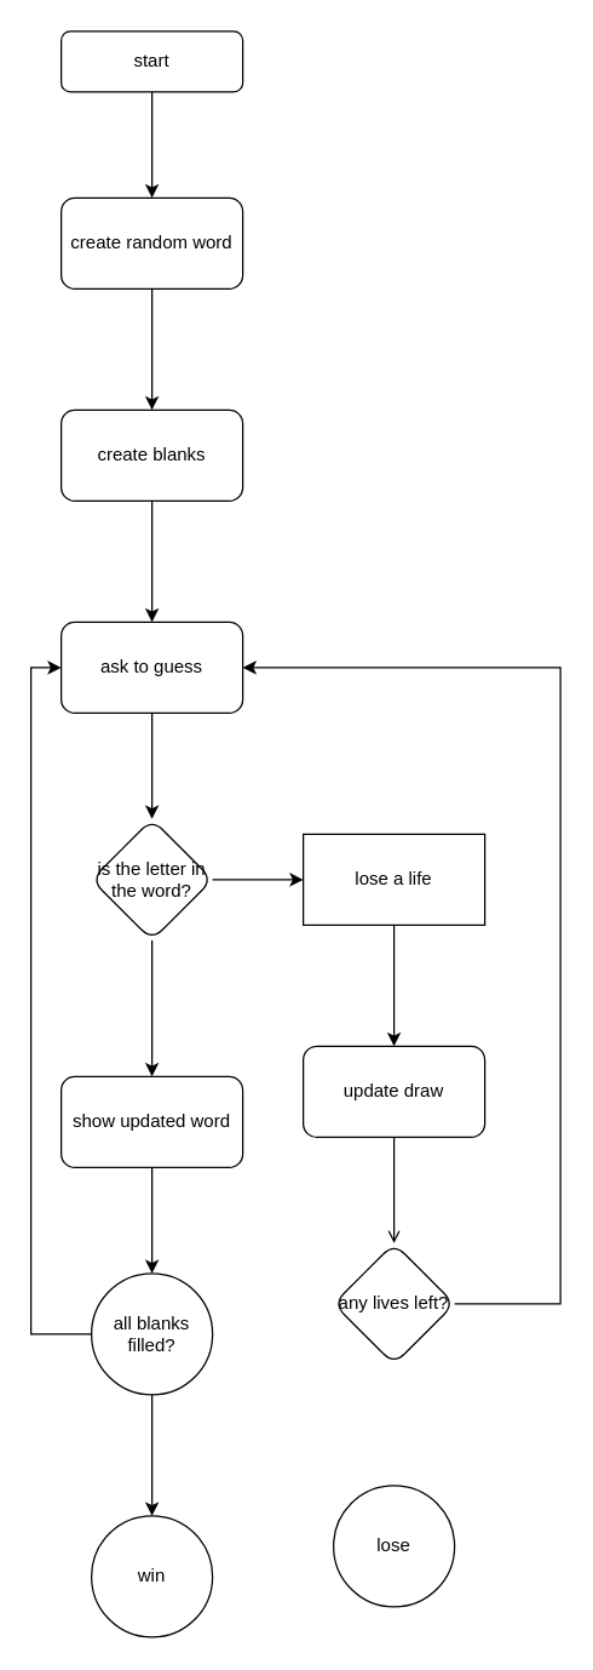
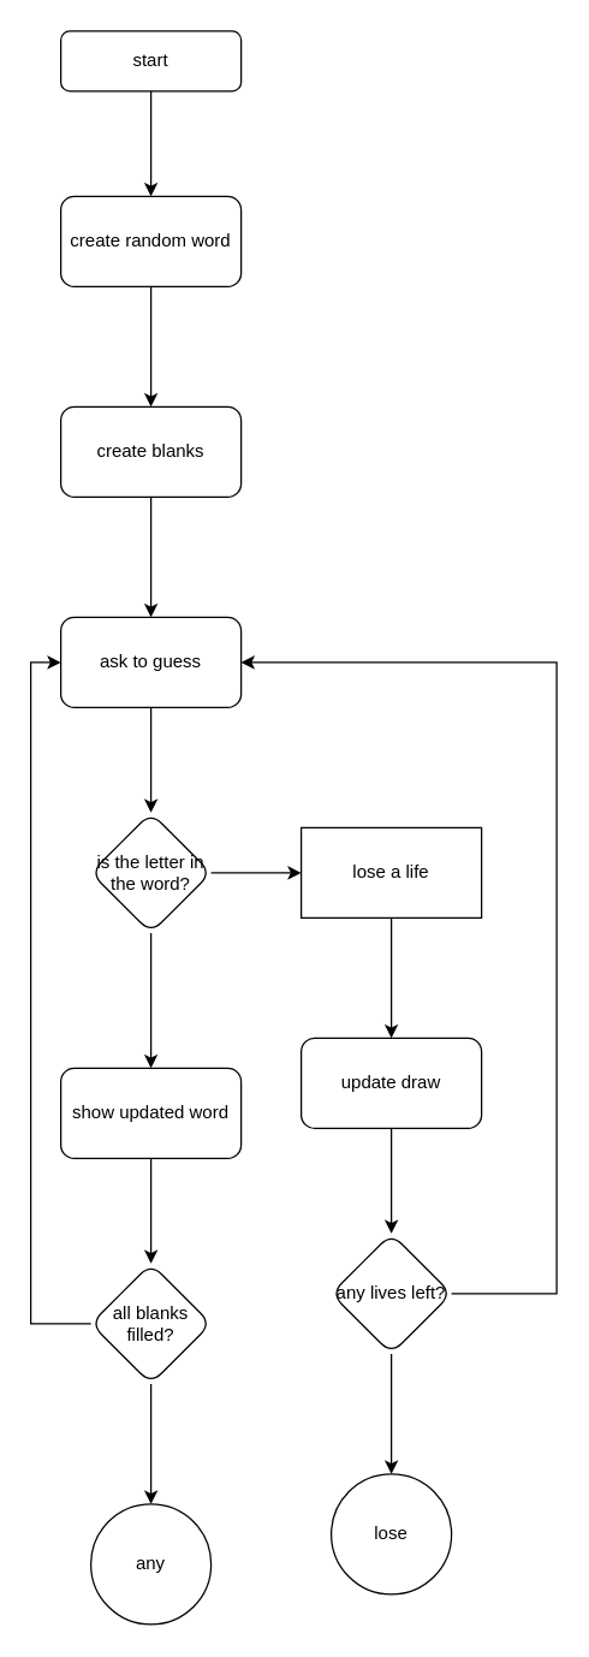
  <mxCell id="0" />
  <mxCell id="1" parent="0" />
  <mxCell id="2" value="" style="edgeStyle=orthogonalEdgeStyle;rounded=0;orthogonalLoop=1;jettySize=auto;html=1;" parent="1" source="3" target="5" edge="1"><mxGeometry relative="1" as="geometry" /></mxCell>
  <mxCell id="3" value="start" style="rounded=1;whiteSpace=wrap;html=1;fontSize=12;glass=0;strokeWidth=1;shadow=0;" parent="1" vertex="1"><mxGeometry x="40" y="20" width="120" height="40" as="geometry" /></mxCell>
  <mxCell id="4" value="" style="edgeStyle=orthogonalEdgeStyle;rounded=0;orthogonalLoop=1;jettySize=auto;html=1;" parent="1" source="5" target="7" edge="1"><mxGeometry relative="1" as="geometry" /></mxCell>
  <mxCell id="5" value="create random word" style="whiteSpace=wrap;html=1;rounded=1;glass=0;strokeWidth=1;shadow=0;" parent="1" vertex="1"><mxGeometry x="40" y="130" width="120" height="60" as="geometry" /></mxCell>
  <mxCell id="6" value="" style="edgeStyle=orthogonalEdgeStyle;rounded=0;orthogonalLoop=1;jettySize=auto;html=1;" parent="1" source="7" target="9" edge="1"><mxGeometry relative="1" as="geometry" /></mxCell>
  <mxCell id="7" value="create blanks" style="whiteSpace=wrap;html=1;rounded=1;glass=0;strokeWidth=1;shadow=0;" parent="1" vertex="1"><mxGeometry x="40" y="270" width="120" height="60" as="geometry" /></mxCell>
  <mxCell id="8" value="" style="edgeStyle=orthogonalEdgeStyle;rounded=0;orthogonalLoop=1;jettySize=auto;html=1;" parent="1" source="9" target="12" edge="1"><mxGeometry relative="1" as="geometry" /></mxCell>
  <mxCell id="9" value="ask to guess" style="whiteSpace=wrap;html=1;rounded=1;glass=0;strokeWidth=1;shadow=0;" parent="1" vertex="1"><mxGeometry x="40" y="410" width="120" height="60" as="geometry" /></mxCell>
  <mxCell id="10" value="" style="edgeStyle=orthogonalEdgeStyle;rounded=0;orthogonalLoop=1;jettySize=auto;html=1;" parent="1" source="12" target="14" edge="1"><mxGeometry relative="1" as="geometry" /></mxCell>
  <mxCell id="11" value="" style="edgeStyle=orthogonalEdgeStyle;rounded=0;orthogonalLoop=1;jettySize=auto;html=1;" parent="1" source="12" target="20" edge="1"><mxGeometry relative="1" as="geometry" /></mxCell>
  <mxCell id="12" value="is the letter in the word?" style="rhombus;whiteSpace=wrap;html=1;rounded=1;glass=0;strokeWidth=1;shadow=0;" parent="1" vertex="1"><mxGeometry x="60" y="540" width="80" height="80" as="geometry" /></mxCell>
  <mxCell id="13" value="" style="edgeStyle=orthogonalEdgeStyle;rounded=0;orthogonalLoop=1;jettySize=auto;html=1;" parent="1" source="14" target="17" edge="1"><mxGeometry relative="1" as="geometry" /></mxCell>
  <mxCell id="14" value="show updated word" style="whiteSpace=wrap;html=1;rounded=1;glass=0;strokeWidth=1;shadow=0;" parent="1" vertex="1"><mxGeometry x="40" y="710" width="120" height="60" as="geometry" /></mxCell>
  <mxCell id="15" value="" style="edgeStyle=orthogonalEdgeStyle;rounded=0;orthogonalLoop=1;jettySize=auto;html=1;" parent="1" source="17" target="18" edge="1"><mxGeometry relative="1" as="geometry" /></mxCell>
  <mxCell id="16" value="" style="edgeStyle=orthogonalEdgeStyle;rounded=0;orthogonalLoop=1;jettySize=auto;html=1;entryX=0;entryY=0.5;entryDx=0;entryDy=0;" parent="1" source="17" target="9" edge="1"><mxGeometry relative="1" as="geometry"><Array as="points"><mxPoint x="20" y="880" /><mxPoint x="20" y="440" /></Array></mxGeometry></mxCell>
- <mxCell id="17" value="all blanks filled?" style="ellipse;whiteSpace=wrap;html=1;glass=0;strokeWidth=1;shadow=0;" parent="1" vertex="1"><mxGeometry x="60" y="840" width="80" height="80" as="geometry" /></mxCell>
- <mxCell id="18" value="win" style="ellipse;whiteSpace=wrap;html=1;rounded=1;glass=0;strokeWidth=1;shadow=0;" parent="1" vertex="1"><mxGeometry x="60" y="1000" width="80" height="80" as="geometry" /></mxCell>
+ <mxCell id="17" value="all blanks filled?" style="rhombus;whiteSpace=wrap;html=1;rounded=1;glass=0;strokeWidth=1;shadow=0;" parent="1" vertex="1"><mxGeometry x="60" y="840" width="80" height="80" as="geometry" /></mxCell>
+ <mxCell id="18" value="any" style="ellipse;whiteSpace=wrap;html=1;rounded=1;glass=0;strokeWidth=1;shadow=0;" parent="1" vertex="1"><mxGeometry x="60" y="1000" width="80" height="80" as="geometry" /></mxCell>
  <mxCell id="19" value="" style="edgeStyle=orthogonalEdgeStyle;rounded=0;orthogonalLoop=1;jettySize=auto;html=1;" parent="1" source="20" target="22" edge="1"><mxGeometry relative="1" as="geometry" /></mxCell>
  <mxCell id="20" value="lose a life" style="whiteSpace=wrap;html=1;glass=0;strokeWidth=1;shadow=0;rounded=0;" parent="1" vertex="1"><mxGeometry x="200" y="550" width="120" height="60" as="geometry" /></mxCell>
- <mxCell id="21" value="" style="edgeStyle=orthogonalEdgeStyle;rounded=0;orthogonalLoop=1;jettySize=auto;html=1;endArrow=open;" parent="1" source="22" target="25" edge="1"><mxGeometry relative="1" as="geometry" /></mxCell>
+ <mxCell id="21" value="" style="edgeStyle=orthogonalEdgeStyle;rounded=0;orthogonalLoop=1;jettySize=auto;html=1;" parent="1" source="22" target="25" edge="1"><mxGeometry relative="1" as="geometry" /></mxCell>
  <mxCell id="22" value="update draw" style="whiteSpace=wrap;html=1;rounded=1;glass=0;strokeWidth=1;shadow=0;" parent="1" vertex="1"><mxGeometry x="200" y="690" width="120" height="60" as="geometry" /></mxCell>
+ <mxCell id="23" value="" style="edgeStyle=orthogonalEdgeStyle;rounded=0;orthogonalLoop=1;jettySize=auto;html=1;" parent="1" source="25" target="26" edge="1"><mxGeometry relative="1" as="geometry" /></mxCell>
  <mxCell id="24" value="" style="edgeStyle=orthogonalEdgeStyle;rounded=0;orthogonalLoop=1;jettySize=auto;html=1;entryX=1;entryY=0.5;entryDx=0;entryDy=0;" parent="1" source="25" target="9" edge="1"><mxGeometry relative="1" as="geometry"><Array as="points"><mxPoint x="370" y="860" /><mxPoint x="370" y="440" /></Array></mxGeometry></mxCell>
  <mxCell id="25" value="any lives left?" style="rhombus;whiteSpace=wrap;html=1;rounded=1;glass=0;strokeWidth=1;shadow=0;" parent="1" vertex="1"><mxGeometry x="220" y="820" width="80" height="80" as="geometry" /></mxCell>
  <mxCell id="26" value="lose" style="ellipse;whiteSpace=wrap;html=1;rounded=1;glass=0;strokeWidth=1;shadow=0;" parent="1" vertex="1"><mxGeometry x="220" y="980" width="80" height="80" as="geometry" /></mxCell>
